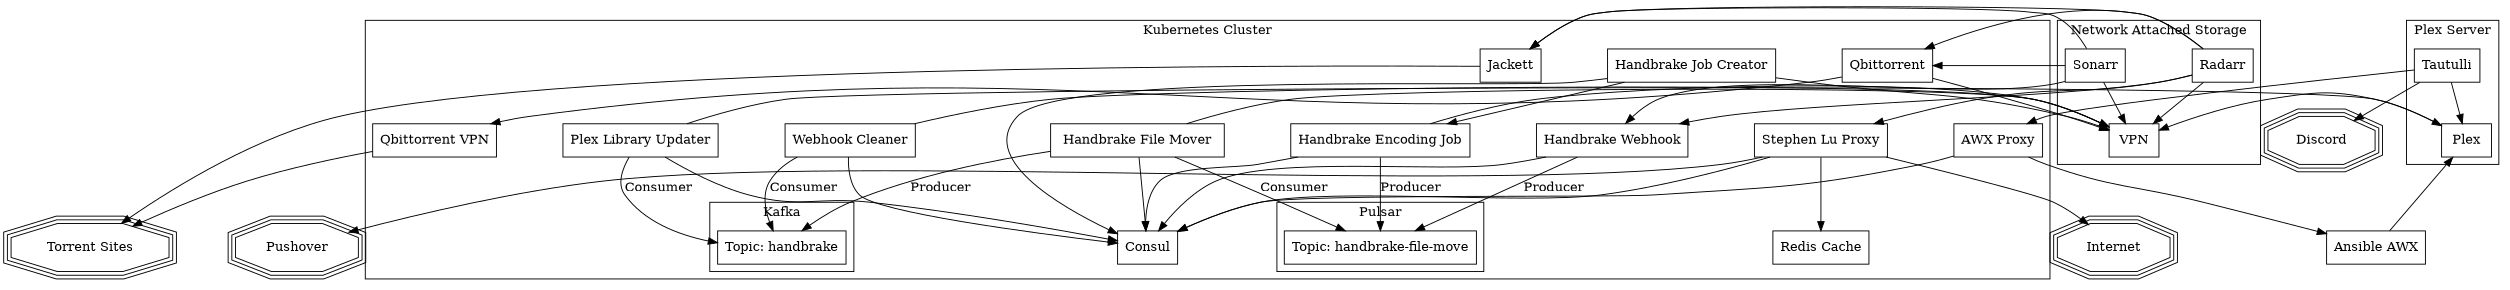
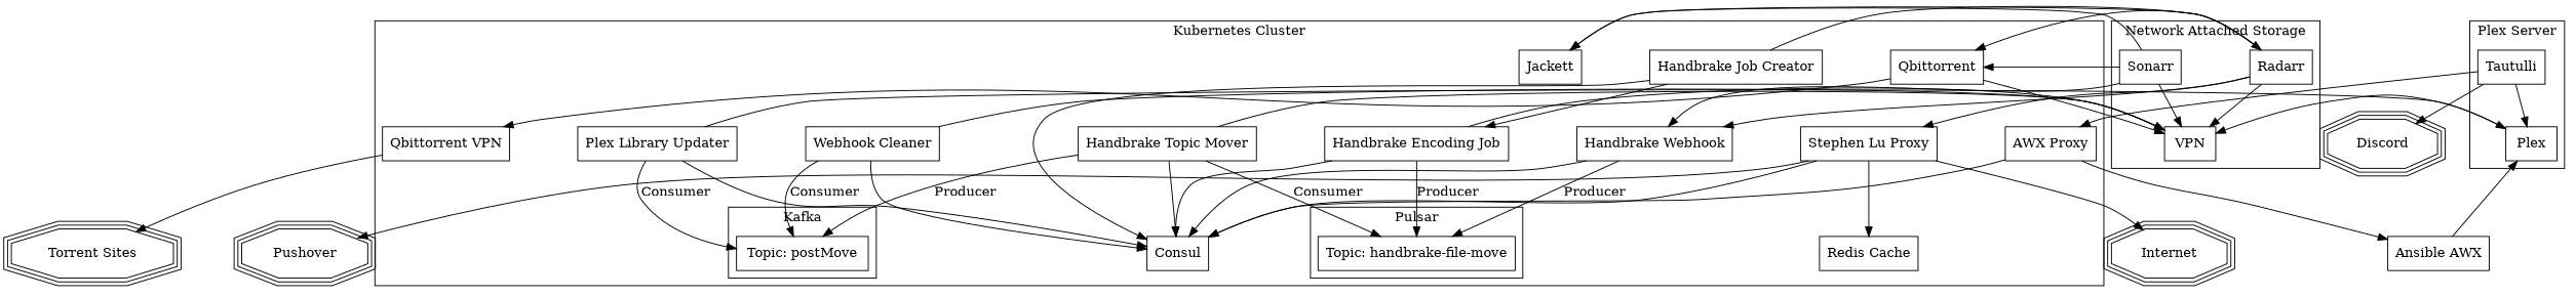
  digraph {
    compound=true
    nodesep=1.0
    rankdir=TB
    node [shape=rect]
    n1 [label="Topic: handbrake-file-move"]
-   n2 [label="Topic: handbrake"]
+   n2 [label="Topic: postMove"]
    n3 [label="Handbrake Webhook"]
-   n4 [label="Handbrake File Mover"]
+   n4 [label="Handbrake Topic Mover"]
    n5 [label="Handbrake Job Creator"]
    n6 [label="Handbrake Encoding Job"]
    n7 [label="Webhook Cleaner"]
    n8 [label=Qbittorrent]
    n9 [label="Qbittorrent VPN"]
    n10 [label=Jackett]
    n11 [label="Plex Library Updater"]
    n12 [label="AWX Proxy"]
    n13 [label=Consul]
    n14 [label="Stephen Lu Proxy"]
    n15 [label="Redis Cache"]
    n16 [label=Sonarr]
    n17 [label=Radarr]
    n18 [label=VPN]
    n19 [label=Plex]
    n20 [label=Tautulli]
    n21 [label="Torrent Sites" shape=tripleoctagon]
    n22 [label="Ansible AWX"]
    n23 [label=Internet shape=tripleoctagon]
    n24 [label=Pushover shape=tripleoctagon]
    n25 [label=Discord shape=tripleoctagon]
    subgraph cluster_1 {
      label="Kubernetes Cluster"
      n3
      n4
      n5
      n6
      n7
      n8
      n9
      n10
      n11
      n12
      n13
      n14
      n15
      subgraph cluster_2 {
        label=Pulsar
        n1
      }
      subgraph cluster_3 {
        label=Kafka
        n2
      }
    }
    subgraph cluster_4 {
      label="Network Attached Storage"
      n16
      n17
      n18
    }
    subgraph cluster_5 {
      label="Plex Server"
      n19
      n20
    }
    n3 -> n1 [label=Producer]
    n3 -> n13
    n4 -> n1 [label=Consumer]
    n4 -> n2 [label=Producer]
    n4 -> n13
    n4 -> n18
    n5 -> n6
    n5 -> n13
-   n5 -> n18
+   n5 -> n17
    n6 -> n1 [label=Producer]
    n6 -> n13
    n6 -> n18
    n7 -> n2 [label=Consumer]
    n7 -> n13
    n7 -> n18
    n8 -> n9
    n8 -> n18
    n9 -> n21
-   n10 -> n21
    n11 -> n2 [label=Consumer]
    n11 -> n13
    n11 -> n19
    n12 -> n13
    n12 -> n22
    n14 -> n13
    n14 -> n15
    n14 -> n23
    n14 -> n24
    n16 -> n3
    n16 -> n8
    n16 -> n10
    n16 -> n18
    n17 -> n3
    n17 -> n8
    n17 -> n10
    n17 -> n14
    n17 -> n18
    n19 -> n18
    n20 -> n12
    n20 -> n19
    n20 -> n25
    n22 -> n19
  }
